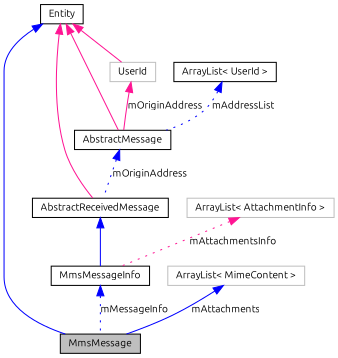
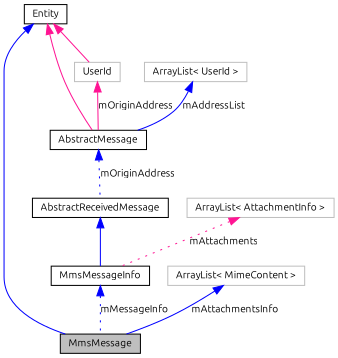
  digraph {
    fontname=Ubuntu
    node [color=black fontname=Ubuntu fontsize=10 shape=record]
    edge [color=blue dir=back fontname=Ubuntu fontsize=10 labelfontname="FreeSans.ttf" labelfontsize=10 style=solid]
    n1 [fillcolor=grey75 fontcolor=black height=0.2 label=MmsMessage style=filled width=0.4]
    n2 [height=0.2 label=Entity width=0.4]
    n3 [height=0.2 label=AbstractReceivedMessage width=0.4]
    n4 [height=0.2 label=AbstractMessage width=0.4]
    n5 [color=grey75 height=0.2 label=UserId width=0.4]
    n6 [height=0.2 label=MmsMessageInfo width=0.4]
    n7 [color=grey75 height=0.2 label="ArrayList\< MimeContent \>" width=0.4]
-   n8 [height=0.2 label="ArrayList\< UserId \>" width=0.4]
+   n8 [color=grey75 height=0.2 label="ArrayList\< UserId \>" width=0.4]
    n9 [color=grey75 height=0.2 label="ArrayList\< AttachmentInfo \>" width=0.4]
    n2 -> n1
-   n2 -> n3 [color=deeppink]
    n2 -> n4 [color=deeppink]
    n2 -> n5 [color=deeppink]
    n3 -> n6
    n4 -> n3 [label=mOriginAddress style=dotted]
    n5 -> n4 [color=deeppink label=mOriginAddress]
    n6 -> n1 [label=mMessageInfo style=dotted]
-   n7 -> n1 [label=mAttachments]
-   n8 -> n4 [label=mAddressList style=dotted]
-   n9 -> n6 [color=deeppink label=mAttachmentsInfo style=dotted]
+   n7 -> n1 [label=mAttachmentsInfo]
+   n8 -> n4 [label=mAddressList]
+   n9 -> n6 [color=deeppink label=mAttachments style=dotted]
  }
